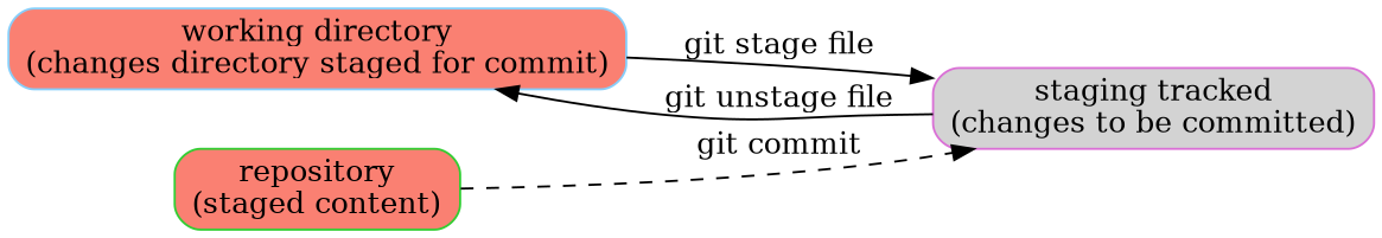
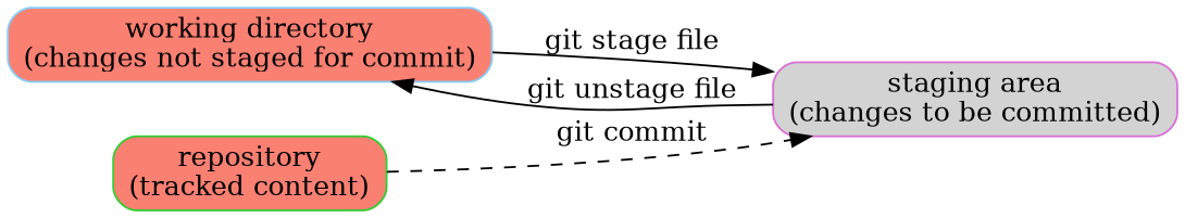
  digraph {
    rankdir=LR
    node [fillcolor=salmon shape=box style="filled,rounded"]
    edge [style=solid]
-   n1 [color=lightskyblue label="working directory\n(changes directory staged for commit)"]
-   n2 [color=orchid fillcolor=lightgrey label="staging tracked\n(changes to be committed)"]
-   n3 [color=limegreen label="repository\n(staged content)"]
+   n1 [color=lightskyblue label="working directory\n(changes not staged for commit)"]
+   n2 [color=orchid fillcolor=lightgrey label="staging area\n(changes to be committed)"]
+   n3 [color=limegreen label="repository\n(tracked content)"]
    n1 -> n2 [label="git stage file"]
    n2 -> n1 [label="git unstage file"]
    n3 -> n2 [label="git commit" style=dashed]
  }
